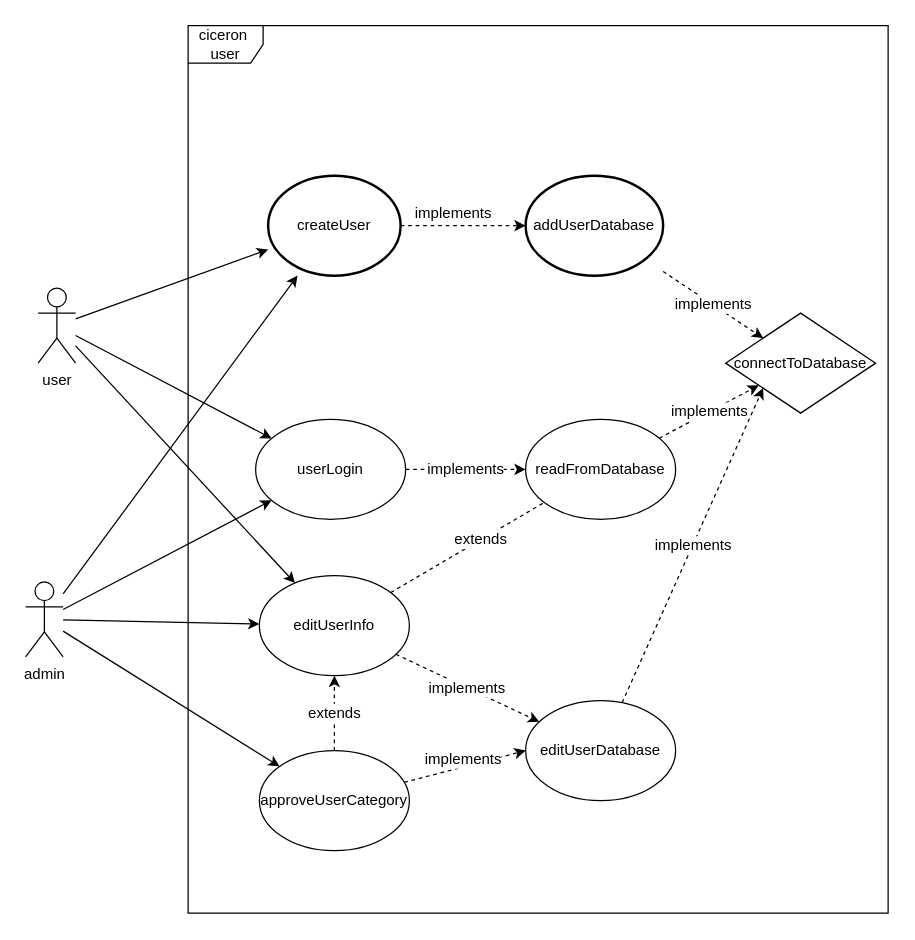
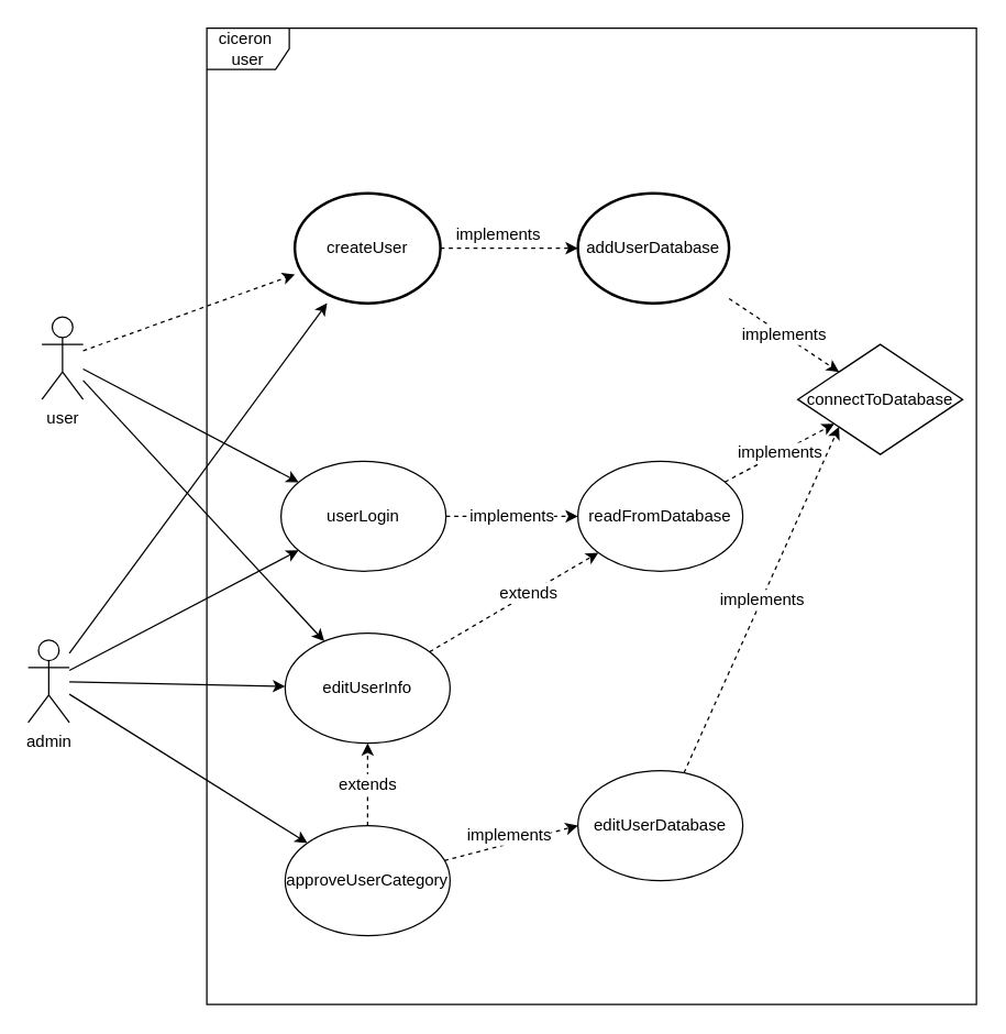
  <mxCell id="0" />
  <mxCell id="1" parent="0" />
  <mxCell id="2" value="&lt;font style=&quot;font-size: 12px;&quot;&gt;ciceron&amp;nbsp;&lt;br&gt;user&lt;br&gt;&lt;/font&gt;" style="shape=umlFrame;whiteSpace=wrap;html=1;" vertex="1" parent="1"><mxGeometry x="150" y="20" width="560" height="710" as="geometry" /></mxCell>
- <mxCell id="3" style="orthogonalLoop=1;jettySize=auto;html=1;fontSize=12;sketch=0;shadow=0;" edge="1" parent="1" source="6" target="14"><mxGeometry relative="1" as="geometry" /></mxCell>
+ <mxCell id="3" style="orthogonalLoop=1;jettySize=auto;html=1;fontSize=12;sketch=0;shadow=0;dashed=1;" edge="1" parent="1" source="6" target="14"><mxGeometry relative="1" as="geometry" /></mxCell>
  <mxCell id="4" style="sketch=0;orthogonalLoop=1;jettySize=auto;html=1;shadow=0;fontSize=12;" edge="1" parent="1" source="6" target="22"><mxGeometry relative="1" as="geometry" /></mxCell>
  <mxCell id="5" style="edgeStyle=none;rounded=0;sketch=0;orthogonalLoop=1;jettySize=auto;html=1;shadow=0;fontSize=12;" edge="1" parent="1" source="6" target="31"><mxGeometry relative="1" as="geometry" /></mxCell>
  <mxCell id="6" value="user" style="shape=umlActor;verticalLabelPosition=bottom;verticalAlign=top;html=1;fontSize=12;" vertex="1" parent="1"><mxGeometry x="30" y="230" width="30" height="60" as="geometry" /></mxCell>
  <mxCell id="7" style="sketch=0;orthogonalLoop=1;jettySize=auto;html=1;shadow=0;fontSize=12;rounded=0;" edge="1" parent="1" source="11" target="22"><mxGeometry relative="1" as="geometry" /></mxCell>
  <mxCell id="8" style="edgeStyle=none;rounded=0;sketch=0;orthogonalLoop=1;jettySize=auto;html=1;shadow=0;fontSize=12;" edge="1" parent="1" source="11" target="20"><mxGeometry relative="1" as="geometry" /></mxCell>
  <mxCell id="9" style="edgeStyle=none;rounded=0;sketch=0;orthogonalLoop=1;jettySize=auto;html=1;shadow=0;fontSize=12;" edge="1" parent="1" source="11" target="14"><mxGeometry relative="1" as="geometry" /></mxCell>
  <mxCell id="10" style="edgeStyle=none;rounded=0;sketch=0;orthogonalLoop=1;jettySize=auto;html=1;shadow=0;fontSize=12;" edge="1" parent="1" source="11" target="31"><mxGeometry relative="1" as="geometry" /></mxCell>
  <mxCell id="11" value="admin" style="shape=umlActor;verticalLabelPosition=bottom;verticalAlign=top;html=1;fontSize=12;" vertex="1" parent="1"><mxGeometry x="20" y="465" width="30" height="60" as="geometry" /></mxCell>
  <mxCell id="12" style="sketch=0;orthogonalLoop=1;jettySize=auto;html=1;exitX=1;exitY=0.5;exitDx=0;exitDy=0;exitPerimeter=0;entryX=0;entryY=0.5;entryDx=0;entryDy=0;entryPerimeter=0;shadow=0;dashed=1;fontSize=12;" edge="1" parent="1" source="14" target="16"><mxGeometry relative="1" as="geometry" /></mxCell>
  <mxCell id="13" value="implements" style="edgeLabel;html=1;align=center;verticalAlign=middle;resizable=0;points=[];fontSize=12;" vertex="1" connectable="0" parent="12"><mxGeometry x="-0.172" y="11" relative="1" as="geometry"><mxPoint as="offset" /></mxGeometry></mxCell>
  <mxCell id="14" value="createUser" style="strokeWidth=2;html=1;shape=mxgraph.flowchart.start_1;whiteSpace=wrap;fontSize=12;" vertex="1" parent="1"><mxGeometry x="214" y="140" width="106" height="80" as="geometry" /></mxCell>
  <mxCell id="15" value="implements" style="edgeStyle=none;rounded=0;sketch=0;orthogonalLoop=1;jettySize=auto;html=1;shadow=0;fontSize=12;dashed=1;" edge="1" parent="1" source="16" target="29"><mxGeometry relative="1" as="geometry" /></mxCell>
  <mxCell id="16" value="addUserDatabase" style="strokeWidth=2;html=1;shape=mxgraph.flowchart.start_1;whiteSpace=wrap;fontSize=12;" vertex="1" parent="1"><mxGeometry x="420" y="140" width="110" height="80" as="geometry" /></mxCell>
  <mxCell id="17" style="edgeStyle=none;rounded=0;sketch=0;orthogonalLoop=1;jettySize=auto;html=1;entryX=0;entryY=0.5;entryDx=0;entryDy=0;shadow=0;dashed=1;fontSize=12;" edge="1" parent="1" source="20" target="26"><mxGeometry relative="1" as="geometry"><Array as="points" /></mxGeometry></mxCell>
  <mxCell id="18" value="implements" style="edgeLabel;html=1;align=center;verticalAlign=middle;resizable=0;points=[];fontSize=12;" vertex="1" connectable="0" parent="17"><mxGeometry x="0.217" y="-2" relative="1" as="geometry"><mxPoint x="-13" y="-5" as="offset" /></mxGeometry></mxCell>
  <mxCell id="19" value="extends" style="edgeStyle=none;rounded=0;sketch=0;orthogonalLoop=1;jettySize=auto;html=1;shadow=0;fontSize=12;dashed=1;" edge="1" parent="1" source="20" target="31"><mxGeometry relative="1" as="geometry" /></mxCell>
  <mxCell id="20" value="approveUserCategory" style="ellipse;whiteSpace=wrap;html=1;fontSize=12;" vertex="1" parent="1"><mxGeometry x="207" y="600" width="120" height="80" as="geometry" /></mxCell>
  <mxCell id="21" value="implements" style="sketch=0;orthogonalLoop=1;jettySize=auto;html=1;shadow=0;dashed=1;fontSize=12;" edge="1" parent="1" source="22" target="28"><mxGeometry relative="1" as="geometry" /></mxCell>
  <mxCell id="22" value="userLogin" style="ellipse;whiteSpace=wrap;html=1;fontSize=12;" vertex="1" parent="1"><mxGeometry x="204" y="335" width="120" height="80" as="geometry" /></mxCell>
- <mxCell id="23" style="edgeStyle=none;rounded=0;sketch=0;orthogonalLoop=1;jettySize=auto;html=1;shadow=0;fontSize=12;dashed=1;endArrow=none;" edge="1" parent="1" source="31" target="28"><mxGeometry relative="1" as="geometry" /></mxCell>
+ <mxCell id="23" style="edgeStyle=none;rounded=0;sketch=0;orthogonalLoop=1;jettySize=auto;html=1;shadow=0;fontSize=12;dashed=1;" edge="1" parent="1" source="31" target="28"><mxGeometry relative="1" as="geometry" /></mxCell>
  <mxCell id="24" value="extends" style="edgeLabel;html=1;align=center;verticalAlign=middle;resizable=0;points=[];fontSize=12;" vertex="1" connectable="0" parent="23"><mxGeometry x="0.176" y="1" relative="1" as="geometry"><mxPoint as="offset" /></mxGeometry></mxCell>
  <mxCell id="25" value="implements" style="edgeStyle=none;rounded=0;sketch=0;orthogonalLoop=1;jettySize=auto;html=1;entryX=0;entryY=1;entryDx=0;entryDy=0;shadow=0;dashed=1;fontSize=12;" edge="1" parent="1" source="26" target="29"><mxGeometry relative="1" as="geometry" /></mxCell>
  <mxCell id="26" value="editUserDatabase" style="ellipse;whiteSpace=wrap;html=1;fontSize=12;" vertex="1" parent="1"><mxGeometry x="420" y="560" width="120" height="80" as="geometry" /></mxCell>
  <mxCell id="27" value="implements" style="edgeStyle=none;rounded=0;sketch=0;orthogonalLoop=1;jettySize=auto;html=1;shadow=0;dashed=1;fontSize=12;" edge="1" parent="1" source="28" target="29"><mxGeometry relative="1" as="geometry" /></mxCell>
  <mxCell id="28" value="readFromDatabase" style="ellipse;whiteSpace=wrap;html=1;fontSize=12;" vertex="1" parent="1"><mxGeometry x="420" y="335" width="120" height="80" as="geometry" /></mxCell>
  <mxCell id="29" value="connectToDatabase" style="rhombus;whiteSpace=wrap;html=1;fontSize=12;" vertex="1" parent="1"><mxGeometry x="580" y="250" width="120" height="80" as="geometry" /></mxCell>
- <mxCell id="30" value="implements" style="edgeStyle=none;rounded=0;sketch=0;orthogonalLoop=1;jettySize=auto;html=1;shadow=0;dashed=1;fontSize=12;" edge="1" parent="1" source="31" target="26"><mxGeometry relative="1" as="geometry" /></mxCell>
  <mxCell id="31" value="editUserInfo" style="ellipse;whiteSpace=wrap;html=1;fontSize=12;" vertex="1" parent="1"><mxGeometry x="207" y="460" width="120" height="80" as="geometry" /></mxCell>
